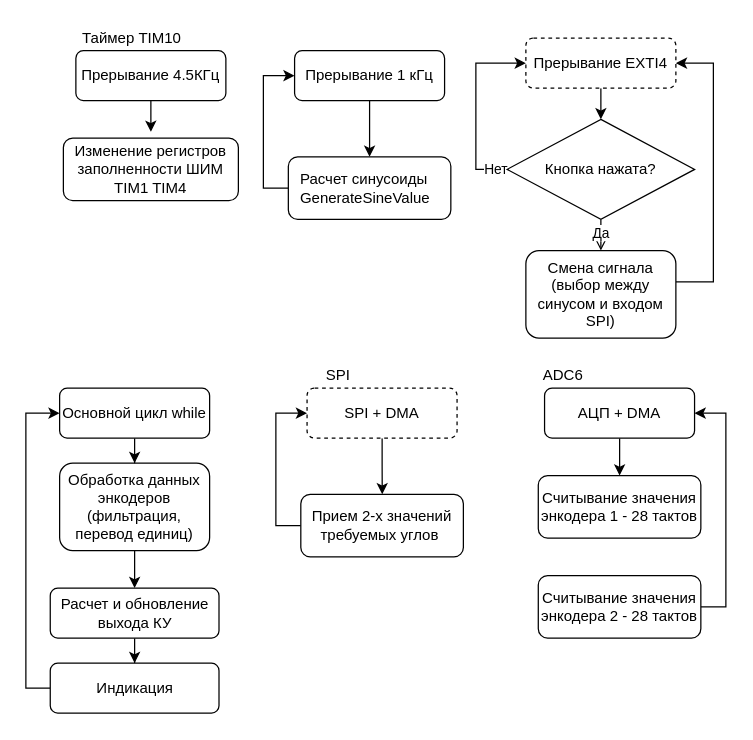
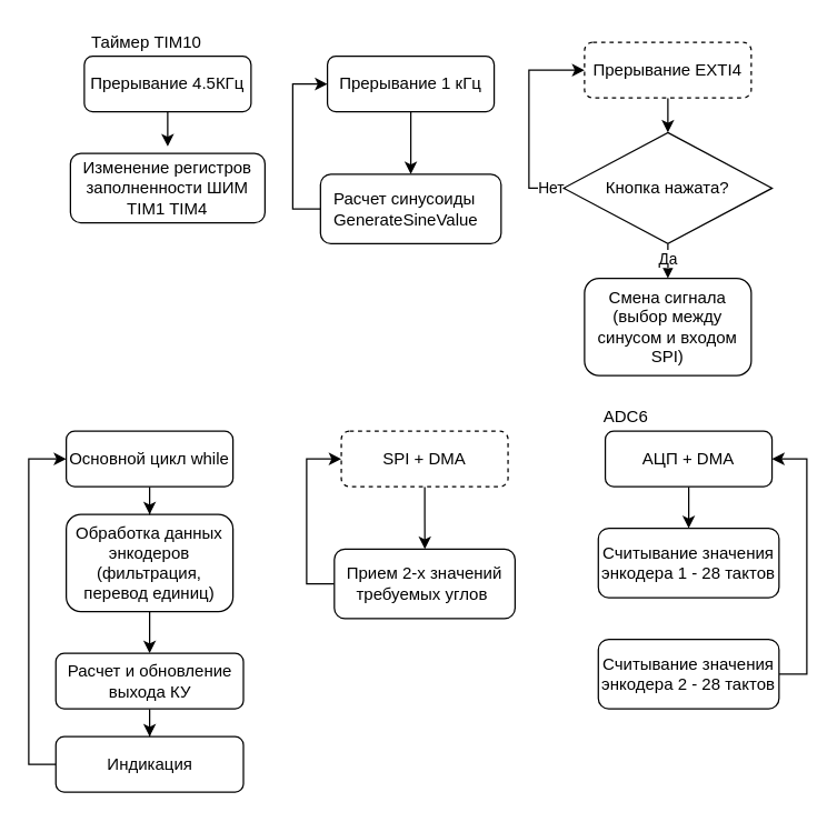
  <mxCell id="0" />
  <mxCell id="1" parent="0" />
  <mxCell id="2" value="" style="edgeStyle=orthogonalEdgeStyle;rounded=0;orthogonalLoop=1;jettySize=auto;html=1;" edge="1" parent="1" source="3"><mxGeometry relative="1" as="geometry"><mxPoint x="120.034" y="105" as="targetPoint" /></mxGeometry></mxCell>
  <mxCell id="3" value="Прерывание 4.5КГц" style="rounded=1;whiteSpace=wrap;html=1;fontSize=12;glass=0;strokeWidth=1;shadow=0;" parent="1" vertex="1"><mxGeometry x="60" y="40" width="120" height="40" as="geometry" /></mxCell>
  <mxCell id="4" value="" style="edgeStyle=orthogonalEdgeStyle;rounded=0;orthogonalLoop=1;jettySize=auto;html=1;" edge="1" parent="1" source="5" target="7"><mxGeometry relative="1" as="geometry" /></mxCell>
  <mxCell id="5" value="Прерывание 1 кГц" style="rounded=1;whiteSpace=wrap;html=1;fontSize=12;glass=0;strokeWidth=1;shadow=0;" parent="1" vertex="1"><mxGeometry x="234.97" y="40" width="120" height="40" as="geometry" /></mxCell>
  <mxCell id="6" style="edgeStyle=orthogonalEdgeStyle;rounded=0;orthogonalLoop=1;jettySize=auto;html=1;entryX=0;entryY=0.5;entryDx=0;entryDy=0;" edge="1" parent="1" source="7" target="5"><mxGeometry relative="1" as="geometry"><Array as="points"><mxPoint x="209.97" y="150" /><mxPoint x="209.97" y="60" /></Array></mxGeometry></mxCell>
  <mxCell id="7" value="&lt;div style=&quot;text-align: start;&quot;&gt;&lt;span style=&quot;background-color: transparent; color: light-dark(rgb(0, 0, 0), rgb(255, 255, 255));&quot;&gt;Расчет синусоиды&amp;nbsp;&lt;br&gt;&lt;/span&gt;&lt;span style=&quot;background-color: transparent; text-align: center;&quot;&gt;GenerateSineValue&lt;/span&gt;&lt;span style=&quot;background-color: transparent; color: light-dark(rgb(0, 0, 0), rgb(255, 255, 255));&quot;&gt;&amp;nbsp;&lt;/span&gt;&lt;span style=&quot;background-color: transparent; text-wrap-mode: nowrap; color: rgba(0, 0, 0, 0); font-family: monospace; font-size: 0px;&quot;&gt;%3CmxGraphModel%3E%3Croot%3E%3CmxCell%20id%3D%220%22%2F%3E%3CmxCell%20id%3D%221%22%20parent%3D%220%22%2F%3E%3CmxCell%20id%3D%222%22%20value%3D%22Plug%20in%20lamp%22%20style%3D%22rounded%3D1%3BwhiteSpace%3Dwrap%3Bhtml%3D1%3BfontSize%3D12%3Bglass%3D0%3BstrokeWidth%3D1%3Bshadow%3D0%3B%22%20vertex%3D%221%22%20parent%3D%221%22%3E%3CmxGeometry%20x%3D%22160%22%20y%3D%22170%22%20width%3D%22120%22%20height%3D%2240%22%20as%3D%22geometry%22%2F%3E%3C%2FmxCell%3E%3C%2Froot%3E%3C%2FmxGraphModel%3E&lt;/span&gt;&lt;span style=&quot;background-color: transparent; color: light-dark(rgb(0, 0, 0), rgb(255, 255, 255)); text-wrap-mode: nowrap; font-size: 0px;&quot;&gt;&lt;font face=&quot;monospace&quot; color=&quot;rgba(0, 0, 0, 0)&quot;&gt;GenerateSineValue&lt;/font&gt;&lt;/span&gt;&lt;span style=&quot;background-color: transparent; color: light-dark(rgb(0, 0, 0), rgb(255, 255, 255));&quot;&gt;&amp;nbsp;&lt;/span&gt;&lt;span style=&quot;background-color: transparent; text-wrap-mode: nowrap; color: rgba(0, 0, 0, 0); font-family: monospace; font-size: 0px;&quot;&gt;%3CmxGraphModel%3E%3Croot%3E%3CmxCell%20id%3D%220%22%2F%3E%3CmxCell%20id%3D%221%22%20parent%3D%220%22%2F%3E%3CmxCell%20id%3D%222%22%20value%3D%22Plug%20in%20lamp%22%20style%3D%22rounded%3D1%3BwhiteSpace%3Dwrap%3Bhtml%3D1%3BfontSize%3D12%3Bglass%3D0%3BstrokeWidth%3D1%3Bshadow%3D0%3B%22%20vertex%3D%221%22%20parent%3D%221%22%3E%3CmxGeometry%20x%3D%22160%22%20y%3D%22170%22%20width%3D%22120%22%20height%3D%2240%22%20as%3D%22geometry%22%2F%3E%3C%2FmxCell%3E%3C%2Froot%3E%3C%2FmxGraphModel%3E&lt;/span&gt;&lt;/div&gt;" style="rounded=1;whiteSpace=wrap;html=1;fontSize=12;glass=0;strokeWidth=1;shadow=0;" vertex="1" parent="1"><mxGeometry x="229.97" y="125" width="130" height="50" as="geometry" /></mxCell>
  <mxCell id="8" value="" style="edgeStyle=orthogonalEdgeStyle;rounded=0;orthogonalLoop=1;jettySize=auto;html=1;" edge="1" parent="1"><mxGeometry relative="1" as="geometry"><mxPoint x="120.034" y="200" as="targetPoint" /></mxGeometry></mxCell>
  <mxCell id="9" value="Таймер TIM10" style="text;html=1;align=center;verticalAlign=middle;whiteSpace=wrap;rounded=0;" vertex="1" parent="1"><mxGeometry x="60" y="20" width="90" height="20" as="geometry" /></mxCell>
  <mxCell id="10" value="" style="edgeStyle=orthogonalEdgeStyle;rounded=0;orthogonalLoop=1;jettySize=auto;html=1;" edge="1" parent="1" source="11" target="16"><mxGeometry relative="1" as="geometry" /></mxCell>
  <mxCell id="11" value="Прерывание EXTI4" style="rounded=1;whiteSpace=wrap;html=1;fontSize=12;glass=0;strokeWidth=1;shadow=0;dashed=1;" vertex="1" parent="1"><mxGeometry x="420" y="30" width="120" height="40" as="geometry" /></mxCell>
  <mxCell id="12" style="edgeStyle=orthogonalEdgeStyle;rounded=0;orthogonalLoop=1;jettySize=auto;html=1;entryX=0;entryY=0.5;entryDx=0;entryDy=0;" edge="1" parent="1" source="16" target="11"><mxGeometry relative="1" as="geometry"><Array as="points"><mxPoint x="380" y="135" /><mxPoint x="380" y="50" /></Array></mxGeometry></mxCell>
  <mxCell id="13" value="Нет" style="edgeLabel;html=1;align=center;verticalAlign=middle;resizable=0;points=[];" vertex="1" connectable="0" parent="12"><mxGeometry x="-0.872" y="-1" relative="1" as="geometry"><mxPoint as="offset" /></mxGeometry></mxCell>
- <mxCell id="14" value="" style="edgeStyle=orthogonalEdgeStyle;rounded=0;orthogonalLoop=1;jettySize=auto;html=1;endArrow=open;" edge="1" parent="1" source="16" target="18"><mxGeometry relative="1" as="geometry" /></mxCell>
+ <mxCell id="14" value="" style="edgeStyle=orthogonalEdgeStyle;rounded=0;orthogonalLoop=1;jettySize=auto;html=1;" edge="1" parent="1" source="16" target="18"><mxGeometry relative="1" as="geometry" /></mxCell>
  <mxCell id="15" value="Да" style="edgeLabel;html=1;align=center;verticalAlign=middle;resizable=0;points=[];" vertex="1" connectable="0" parent="14"><mxGeometry x="-0.644" y="-1" relative="1" as="geometry"><mxPoint as="offset" /></mxGeometry></mxCell>
  <mxCell id="16" value="Кнопка нажата?" style="rhombus;whiteSpace=wrap;html=1;" vertex="1" parent="1"><mxGeometry x="405" y="95" width="150" height="80" as="geometry" /></mxCell>
- <mxCell id="17" style="edgeStyle=orthogonalEdgeStyle;rounded=0;orthogonalLoop=1;jettySize=auto;html=1;entryX=1;entryY=0.5;entryDx=0;entryDy=0;" edge="1" parent="1" source="18" target="11"><mxGeometry relative="1" as="geometry"><Array as="points"><mxPoint x="570" y="225" /><mxPoint x="570" y="50" /></Array></mxGeometry></mxCell>
  <mxCell id="18" value="Смена сигнала (выбор между синусом и входом SPI)" style="rounded=1;whiteSpace=wrap;html=1;" vertex="1" parent="1"><mxGeometry x="420" y="200" width="120" height="70" as="geometry" /></mxCell>
  <mxCell id="19" style="edgeStyle=orthogonalEdgeStyle;rounded=0;orthogonalLoop=1;jettySize=auto;html=1;exitX=0.5;exitY=1;exitDx=0;exitDy=0;" edge="1" parent="1" source="18" target="18"><mxGeometry relative="1" as="geometry" /></mxCell>
  <mxCell id="20" value="Изменение регистров заполненности ШИМ TIM1 TIM4" style="rounded=1;whiteSpace=wrap;html=1;fontSize=12;glass=0;strokeWidth=1;shadow=0;" vertex="1" parent="1"><mxGeometry x="50" y="110" width="140" height="50" as="geometry" /></mxCell>
  <mxCell id="21" value="" style="edgeStyle=orthogonalEdgeStyle;rounded=0;orthogonalLoop=1;jettySize=auto;html=1;" edge="1" parent="1" source="22" target="28"><mxGeometry relative="1" as="geometry" /></mxCell>
  <mxCell id="22" value="Расчет и обновление выхода КУ" style="rounded=1;whiteSpace=wrap;html=1;fontSize=12;glass=0;strokeWidth=1;shadow=0;" vertex="1" parent="1"><mxGeometry x="39.5" y="470" width="135" height="40" as="geometry" /></mxCell>
  <mxCell id="23" value="" style="edgeStyle=orthogonalEdgeStyle;rounded=0;orthogonalLoop=1;jettySize=auto;html=1;" edge="1" parent="1" source="24" target="22"><mxGeometry relative="1" as="geometry" /></mxCell>
  <mxCell id="24" value="Обработка данных энкодеров (фильтрация, перевод единиц)" style="rounded=1;whiteSpace=wrap;html=1;fontSize=12;glass=0;strokeWidth=1;shadow=0;" vertex="1" parent="1"><mxGeometry x="47" y="370" width="120" height="70" as="geometry" /></mxCell>
  <mxCell id="25" value="" style="edgeStyle=orthogonalEdgeStyle;rounded=0;orthogonalLoop=1;jettySize=auto;html=1;" edge="1" parent="1" source="26" target="24"><mxGeometry relative="1" as="geometry" /></mxCell>
  <mxCell id="26" value="Основной цикл while" style="rounded=1;whiteSpace=wrap;html=1;fontSize=12;glass=0;strokeWidth=1;shadow=0;" vertex="1" parent="1"><mxGeometry x="47" y="310" width="120" height="40" as="geometry" /></mxCell>
  <mxCell id="27" style="edgeStyle=orthogonalEdgeStyle;rounded=0;orthogonalLoop=1;jettySize=auto;html=1;entryX=0;entryY=0.5;entryDx=0;entryDy=0;" edge="1" parent="1" source="28" target="26"><mxGeometry relative="1" as="geometry"><Array as="points"><mxPoint x="20" y="550" /><mxPoint x="20" y="330" /></Array></mxGeometry></mxCell>
  <mxCell id="28" value="Индикация" style="rounded=1;whiteSpace=wrap;html=1;fontSize=12;glass=0;strokeWidth=1;shadow=0;" vertex="1" parent="1"><mxGeometry x="39.5" y="530" width="135" height="40" as="geometry" /></mxCell>
  <mxCell id="29" value="" style="edgeStyle=orthogonalEdgeStyle;rounded=0;orthogonalLoop=1;jettySize=auto;html=1;" edge="1" parent="1" source="30" target="32"><mxGeometry relative="1" as="geometry" /></mxCell>
  <mxCell id="30" value="SPI + DMA" style="rounded=1;whiteSpace=wrap;html=1;fontSize=12;glass=0;strokeWidth=1;shadow=0;dashed=1;" vertex="1" parent="1"><mxGeometry x="244.95" y="310" width="120" height="40" as="geometry" /></mxCell>
  <mxCell id="31" style="edgeStyle=orthogonalEdgeStyle;rounded=0;orthogonalLoop=1;jettySize=auto;html=1;entryX=0;entryY=0.5;entryDx=0;entryDy=0;" edge="1" parent="1" source="32" target="30"><mxGeometry relative="1" as="geometry"><Array as="points"><mxPoint x="219.95" y="420" /><mxPoint x="219.95" y="330" /></Array></mxGeometry></mxCell>
  <mxCell id="32" value="&lt;div style=&quot;&quot;&gt;&lt;span style=&quot;background-color: transparent;&quot;&gt;&lt;font style=&quot;color: rgb(0, 0, 0);&quot;&gt;Прием 2-х значений требуемых углов&lt;/font&gt;&lt;/span&gt;&lt;span style=&quot;background-color: transparent; text-wrap-mode: nowrap; color: rgba(0, 0, 0, 0); font-family: monospace; font-size: 0px;&quot;&gt;%3CmxGraphModel%3E%3Croot%3E%3CmxCell%20id%3D%220%22%2F%3E%3CmxCell%20id%3D%221%22%20parent%3D%220%22%2F%3E%3CmxCell%20id%3D%222%22%20value%3D%22Plug%20in%20lamp%22%20style%3D%22rounded%3D1%3BwhiteSpace%3Dwrap%3Bhtml%3D1%3BfontSize%3D12%3Bglass%3D0%3BstrokeWidth%3D1%3Bshadow%3D0%3B%22%20vertex%3D%221%22%20parent%3D%221%22%3E%3CmxGeometry%20x%3D%22160%22%20y%3D%22170%22%20width%3D%22120%22%20height%3D%2240%22%20as%3D%22geometry%22%2F%3E%3C%2FmxCell%3E%3C%2Froot%3E%3C%2FmxGraphModel%3E&lt;/span&gt;&lt;span style=&quot;background-color: transparent; color: light-dark(rgb(0, 0, 0), rgb(255, 255, 255)); text-wrap-mode: nowrap; font-size: 0px;&quot;&gt;&lt;font style=&quot;color: rgb(0, 0, 0);&quot; face=&quot;monospace&quot;&gt;GenerateSineValue&lt;/font&gt;&lt;/span&gt;&lt;span style=&quot;background-color: transparent; color: light-dark(rgb(0, 0, 0), rgb(255, 255, 255));&quot;&gt;&amp;nbsp;&lt;/span&gt;&lt;span style=&quot;background-color: transparent; text-wrap-mode: nowrap; color: rgba(0, 0, 0, 0); font-family: monospace; font-size: 0px;&quot;&gt;%3CmxGraphModel%3E%3Croot%3E%3CmxCell%20id%3D%220%22%2F%3E%3CmxCell%20id%3D%221%22%20parent%3D%220%22%2F%3E%3CmxCell%20id%3D%222%22%20value%3D%22Plug%20in%20lamp%22%20style%3D%22rounded%3D1%3BwhiteSpace%3Dwrap%3Bhtml%3D1%3BfontSize%3D12%3Bglass%3D0%3BstrokeWidth%3D1%3Bshadow%3D0%3B%22%20vertex%3D%221%22%20parent%3D%221%22%3E%3CmxGeometry%20x%3D%22160%22%20y%3D%22170%22%20width%3D%22120%22%20height%3D%2240%22%20as%3D%22geometry%22%2F%3E%3C%2FmxCell%3E%3C%2Froot%3E%3C%2FmxGraphModel%3E&lt;/span&gt;&lt;/div&gt;" style="rounded=1;whiteSpace=wrap;html=1;fontSize=12;glass=0;strokeWidth=1;shadow=0;align=center;" vertex="1" parent="1"><mxGeometry x="239.95" y="395" width="130.05" height="50" as="geometry" /></mxCell>
- <mxCell id="33" value="SPI" style="text;html=1;align=center;verticalAlign=middle;whiteSpace=wrap;rounded=0;" vertex="1" parent="1"><mxGeometry x="229.97" y="290" width="80" height="20" as="geometry" /></mxCell>
  <mxCell id="34" value="" style="edgeStyle=orthogonalEdgeStyle;rounded=0;orthogonalLoop=1;jettySize=auto;html=1;" edge="1" parent="1" source="35" target="36"><mxGeometry relative="1" as="geometry" /></mxCell>
  <mxCell id="35" value="АЦП + DMA" style="rounded=1;whiteSpace=wrap;html=1;fontSize=12;glass=0;strokeWidth=1;shadow=0;" vertex="1" parent="1"><mxGeometry x="434.95" y="310" width="120" height="40" as="geometry" /></mxCell>
  <mxCell id="36" value="Считывание значения энкодера 1 - 28 тактов" style="rounded=1;whiteSpace=wrap;html=1;fontSize=12;glass=0;strokeWidth=1;shadow=0;align=center;" vertex="1" parent="1"><mxGeometry x="429.93" y="380" width="130.05" height="50" as="geometry" /></mxCell>
  <mxCell id="37" value="ADC6" style="text;html=1;align=center;verticalAlign=middle;whiteSpace=wrap;rounded=0;" vertex="1" parent="1"><mxGeometry x="410" y="290" width="80" height="20" as="geometry" /></mxCell>
  <mxCell id="38" style="edgeStyle=orthogonalEdgeStyle;rounded=0;orthogonalLoop=1;jettySize=auto;html=1;entryX=1;entryY=0.5;entryDx=0;entryDy=0;" edge="1" parent="1" source="39" target="35"><mxGeometry relative="1" as="geometry"><Array as="points"><mxPoint x="580" y="485" /><mxPoint x="580" y="330" /></Array></mxGeometry></mxCell>
  <mxCell id="39" value="Считывание значения энкодера 2 - 28 тактов" style="rounded=1;whiteSpace=wrap;html=1;fontSize=12;glass=0;strokeWidth=1;shadow=0;align=center;" vertex="1" parent="1"><mxGeometry x="429.93" y="460" width="130.05" height="50" as="geometry" /></mxCell>
